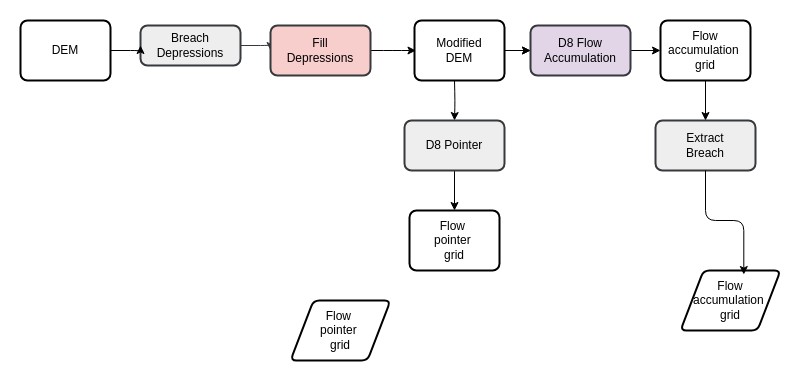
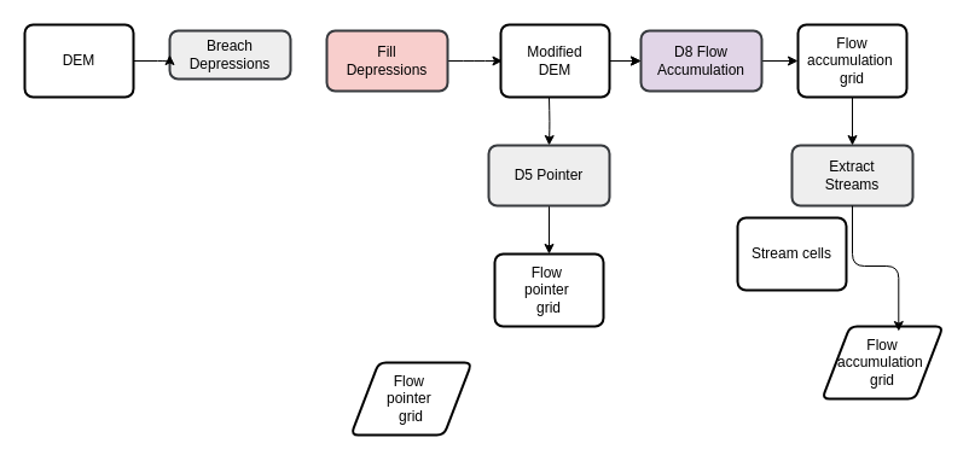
  <mxCell id="0" />
  <mxCell id="1" parent="0" />
- <mxCell id="2" style="edgeStyle=orthogonalEdgeStyle;rounded=1;orthogonalLoop=1;jettySize=auto;html=1;exitX=1;exitY=0.5;exitDx=0;exitDy=0;entryX=0;entryY=0.5;entryDx=0;entryDy=0;labelBackgroundColor=none;fontColor=default;fillColor=#eeeeee;strokeColor=#36393d;" edge="1" parent="1" source="3" target="6"><mxGeometry relative="1" as="geometry" /></mxCell>
  <mxCell id="3" value="&lt;div&gt;Breach&lt;/div&gt;&lt;div&gt;Depressions&lt;/div&gt;" style="rounded=1;whiteSpace=wrap;html=1;absoluteArcSize=1;arcSize=14;strokeWidth=2;labelBackgroundColor=none;fillColor=#eeeeee;strokeColor=#36393d;" vertex="1" parent="1"><mxGeometry x="140" y="25" width="100" height="40" as="geometry" /></mxCell>
  <mxCell id="4" style="edgeStyle=orthogonalEdgeStyle;rounded=1;orthogonalLoop=1;jettySize=auto;html=1;exitX=1;exitY=0.5;exitDx=0;exitDy=0;entryX=0;entryY=0.5;entryDx=0;entryDy=0;labelBackgroundColor=none;fontColor=default;" edge="1" parent="1" target="3"><mxGeometry relative="1" as="geometry"><mxPoint x="108.5" y="50" as="sourcePoint" /></mxGeometry></mxCell>
  <mxCell id="5" style="edgeStyle=orthogonalEdgeStyle;rounded=1;orthogonalLoop=1;jettySize=auto;html=1;exitX=1;exitY=0.5;exitDx=0;exitDy=0;labelBackgroundColor=none;fontColor=default;" edge="1" parent="1" source="6"><mxGeometry relative="1" as="geometry"><mxPoint x="415.5" y="50" as="targetPoint" /></mxGeometry></mxCell>
  <mxCell id="6" value="&lt;div&gt;Fill&lt;/div&gt;&lt;div&gt;Depressions&lt;/div&gt;" style="rounded=1;whiteSpace=wrap;html=1;absoluteArcSize=1;arcSize=14;strokeWidth=2;labelBackgroundColor=none;fillColor=#f8cecc;strokeColor=#36393d;" vertex="1" parent="1"><mxGeometry x="270" y="25" width="100" height="50" as="geometry" /></mxCell>
  <mxCell id="7" style="edgeStyle=orthogonalEdgeStyle;rounded=1;orthogonalLoop=1;jettySize=auto;html=1;exitX=1;exitY=0.5;exitDx=0;exitDy=0;entryX=0;entryY=0.5;entryDx=0;entryDy=0;labelBackgroundColor=none;fontColor=default;" edge="1" parent="1" target="10"><mxGeometry relative="1" as="geometry"><mxPoint x="492.5" y="50" as="sourcePoint" /></mxGeometry></mxCell>
  <mxCell id="8" style="edgeStyle=orthogonalEdgeStyle;rounded=1;orthogonalLoop=1;jettySize=auto;html=1;exitX=0.5;exitY=1;exitDx=0;exitDy=0;labelBackgroundColor=none;fontColor=default;" edge="1" parent="1" target="13"><mxGeometry relative="1" as="geometry"><mxPoint x="454" y="80" as="sourcePoint" /></mxGeometry></mxCell>
  <mxCell id="9" style="edgeStyle=orthogonalEdgeStyle;rounded=0;orthogonalLoop=1;jettySize=auto;html=1;exitX=1;exitY=0.5;exitDx=0;exitDy=0;entryX=0;entryY=0.5;entryDx=0;entryDy=0;" edge="1" parent="1" source="10" target="22"><mxGeometry relative="1" as="geometry" /></mxCell>
  <mxCell id="10" value="&lt;div&gt;D8 Flow&lt;/div&gt;&lt;div&gt;Accumulation&lt;/div&gt;" style="rounded=1;whiteSpace=wrap;html=1;absoluteArcSize=1;arcSize=14;strokeWidth=2;labelBackgroundColor=none;fillColor=#e1d5e7;strokeColor=#36393d;" vertex="1" parent="1"><mxGeometry x="530" y="25" width="100" height="50" as="geometry" /></mxCell>
- <mxCell id="11" value="&lt;div&gt;Extract&lt;/div&gt;&lt;div&gt;Breach&lt;/div&gt;" style="rounded=1;whiteSpace=wrap;html=1;absoluteArcSize=1;arcSize=14;strokeWidth=2;labelBackgroundColor=none;fillColor=#eeeeee;strokeColor=#36393d;" vertex="1" parent="1"><mxGeometry x="655" y="120" width="100" height="50" as="geometry" /></mxCell>
+ <mxCell id="11" value="&lt;div&gt;Extract&lt;/div&gt;&lt;div&gt;Streams&lt;/div&gt;" style="rounded=1;whiteSpace=wrap;html=1;absoluteArcSize=1;arcSize=14;strokeWidth=2;labelBackgroundColor=none;fillColor=#eeeeee;strokeColor=#36393d;" vertex="1" parent="1"><mxGeometry x="655" y="120" width="100" height="50" as="geometry" /></mxCell>
  <mxCell id="12" style="edgeStyle=orthogonalEdgeStyle;rounded=0;orthogonalLoop=1;jettySize=auto;html=1;exitX=0.5;exitY=1;exitDx=0;exitDy=0;entryX=0.5;entryY=0;entryDx=0;entryDy=0;" edge="1" parent="1" source="13" target="20"><mxGeometry relative="1" as="geometry" /></mxCell>
- <mxCell id="13" value="&lt;div&gt;D8 Pointer&lt;/div&gt;" style="rounded=1;whiteSpace=wrap;html=1;absoluteArcSize=1;arcSize=14;strokeWidth=2;labelBackgroundColor=none;fillColor=#eeeeee;strokeColor=#36393d;" vertex="1" parent="1"><mxGeometry x="404" y="120" width="100" height="50" as="geometry" /></mxCell>
+ <mxCell id="13" value="&lt;div&gt;D5 Pointer&lt;/div&gt;" style="rounded=1;whiteSpace=wrap;html=1;absoluteArcSize=1;arcSize=14;strokeWidth=2;labelBackgroundColor=none;fillColor=#eeeeee;strokeColor=#36393d;" vertex="1" parent="1"><mxGeometry x="404" y="120" width="100" height="50" as="geometry" /></mxCell>
  <mxCell id="14" value="&lt;div&gt;Flow accumulation&amp;nbsp;&lt;/div&gt;&lt;div&gt;grid&lt;/div&gt;" style="shape=parallelogram;html=1;strokeWidth=2;perimeter=parallelogramPerimeter;whiteSpace=wrap;rounded=1;arcSize=12;size=0.23;labelBackgroundColor=none;" vertex="1" parent="1"><mxGeometry x="680" y="270" width="100" height="60" as="geometry" /></mxCell>
  <mxCell id="15" style="edgeStyle=orthogonalEdgeStyle;rounded=1;orthogonalLoop=1;jettySize=auto;html=1;exitX=0.5;exitY=1;exitDx=0;exitDy=0;entryX=0.633;entryY=0.067;entryDx=0;entryDy=0;entryPerimeter=0;labelBackgroundColor=none;fontColor=default;" edge="1" parent="1" source="11" target="14"><mxGeometry relative="1" as="geometry" /></mxCell>
  <mxCell id="16" value="&lt;div&gt;Flow&amp;nbsp;&lt;/div&gt;&lt;div&gt;pointer&amp;nbsp;&lt;/div&gt;&lt;div&gt;grid&lt;/div&gt;" style="shape=parallelogram;html=1;strokeWidth=2;perimeter=parallelogramPerimeter;whiteSpace=wrap;rounded=1;arcSize=12;size=0.23;labelBackgroundColor=none;" vertex="1" parent="1"><mxGeometry x="290" y="300" width="100" height="60" as="geometry" /></mxCell>
  <mxCell id="17" value="DEM" style="rounded=1;whiteSpace=wrap;html=1;absoluteArcSize=1;arcSize=14;strokeWidth=2;labelBackgroundColor=none;" vertex="1" parent="1"><mxGeometry x="20" y="20" width="90" height="60" as="geometry" /></mxCell>
  <mxCell id="18" value="" style="edgeStyle=orthogonalEdgeStyle;rounded=0;orthogonalLoop=1;jettySize=auto;html=1;dashed=1;" edge="1" parent="1" source="19" target="10"><mxGeometry relative="1" as="geometry" /></mxCell>
  <mxCell id="19" value="&lt;div&gt;Modified&lt;/div&gt;&lt;div&gt;DEM&lt;/div&gt;" style="rounded=1;whiteSpace=wrap;html=1;absoluteArcSize=1;arcSize=14;strokeWidth=2;labelBackgroundColor=none;" vertex="1" parent="1"><mxGeometry x="414" y="20" width="90" height="60" as="geometry" /></mxCell>
  <mxCell id="20" value="&lt;div&gt;Flow&amp;nbsp;&lt;/div&gt;&lt;div&gt;pointer&amp;nbsp;&lt;/div&gt;&lt;div&gt;grid&lt;/div&gt;" style="rounded=1;whiteSpace=wrap;html=1;absoluteArcSize=1;arcSize=14;strokeWidth=2;labelBackgroundColor=none;" vertex="1" parent="1"><mxGeometry x="409" y="210" width="90" height="60" as="geometry" /></mxCell>
  <mxCell id="21" style="edgeStyle=orthogonalEdgeStyle;rounded=0;orthogonalLoop=1;jettySize=auto;html=1;exitX=0.5;exitY=1;exitDx=0;exitDy=0;entryX=0.5;entryY=0;entryDx=0;entryDy=0;" edge="1" parent="1" source="22" target="11"><mxGeometry relative="1" as="geometry" /></mxCell>
  <mxCell id="22" value="&lt;div&gt;Flow accumulation&amp;nbsp;&lt;/div&gt;&lt;div&gt;grid&lt;/div&gt;" style="rounded=1;whiteSpace=wrap;html=1;absoluteArcSize=1;arcSize=14;strokeWidth=2;labelBackgroundColor=none;" vertex="1" parent="1"><mxGeometry x="660" y="20" width="90" height="60" as="geometry" /></mxCell>
+ <mxCell id="23" value="Stream cells" style="rounded=1;whiteSpace=wrap;html=1;absoluteArcSize=1;arcSize=14;strokeWidth=2;labelBackgroundColor=none;" vertex="1" parent="1"><mxGeometry x="610" y="180" width="90" height="60" as="geometry" /></mxCell>
